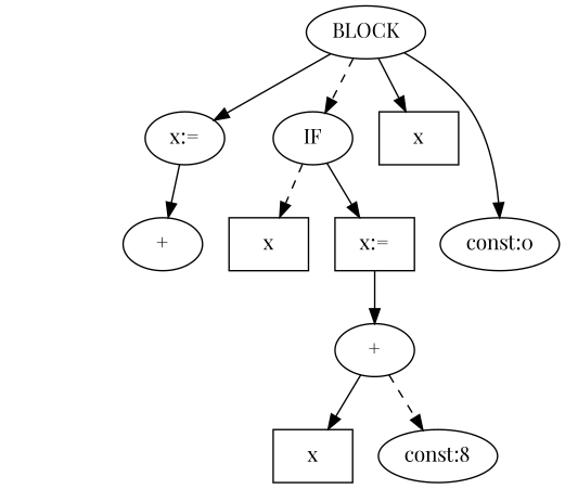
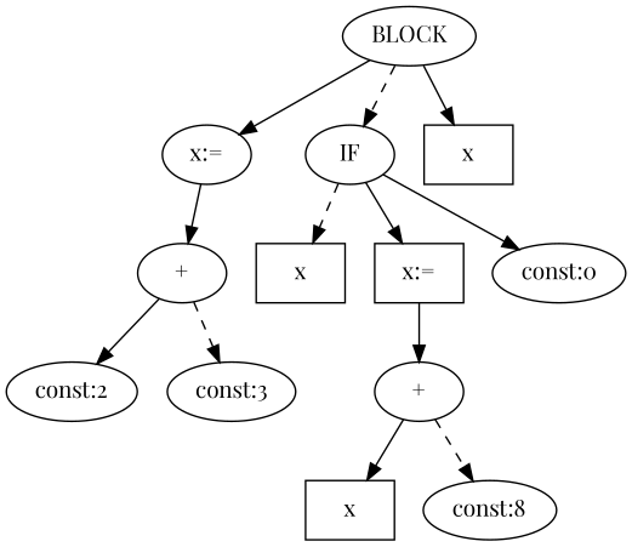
  digraph {
    fontname="Playfair Display"
    node [fontname="Playfair Display"]
    edge [fontname="Playfair Display"]
    n1 [label=BLOCK]
    n2 [label="x:="]
    n3 [label=IF]
    n4 [label=x shape=box]
    n5 [label="+"]
    n6 [label=x shape=box]
    n7 [label="x:=" shape=box]
    n8 [label="const:0"]
+   n9 [label="const:2"]
+   n10 [label="const:3"]
    n11 [label="+"]
    n12 [label=x shape=box]
    n13 [label="const:8"]
    n1 -> n2
    n1 -> n3 [style=dashed]
    n1 -> n4
    n2 -> n5
    n3 -> n6 [style=dashed]
    n3 -> n7
-   n1 -> n8
+   n3 -> n8
+   n5 -> n9
+   n5 -> n10 [style=dashed]
    n7 -> n11
    n11 -> n12
    n11 -> n13 [style=dashed]
  }
